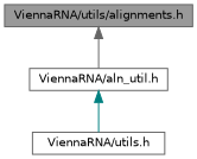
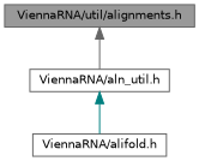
  digraph {
    node [color=grey40 fillcolor=white fontname=Helvetica fontsize=10 shape=box style=filled]
    edge [dir=back fontname=Helvetica fontsize=10 labelfontname=Helvetica labelfontsize=10 style=solid]
-   n1 [color=gray40 fillcolor=grey60 fontcolor=black height=0.2 label="ViennaRNA/utils/alignments.h" width=0.4]
+   n1 [color=gray40 fillcolor=grey60 fontcolor=black height=0.2 label="ViennaRNA/util/alignments.h" width=0.4]
    n2 [height=0.2 label="ViennaRNA/aln_util.h" width=0.4]
-   n3 [height=0.2 label="ViennaRNA/utils.h" width=0.4]
+   n3 [height=0.2 label="ViennaRNA/alifold.h" width=0.4]
    n1 -> n2 [color=gray40]
    n2 -> n3 [color=teal]
  }
